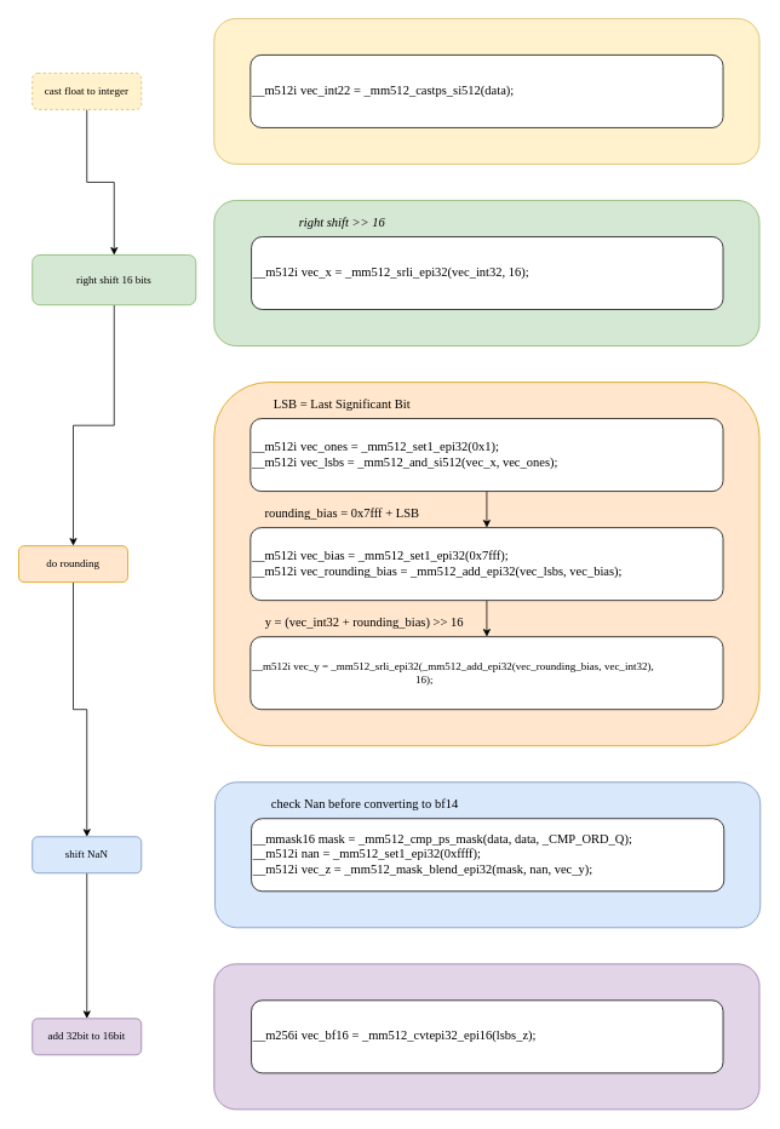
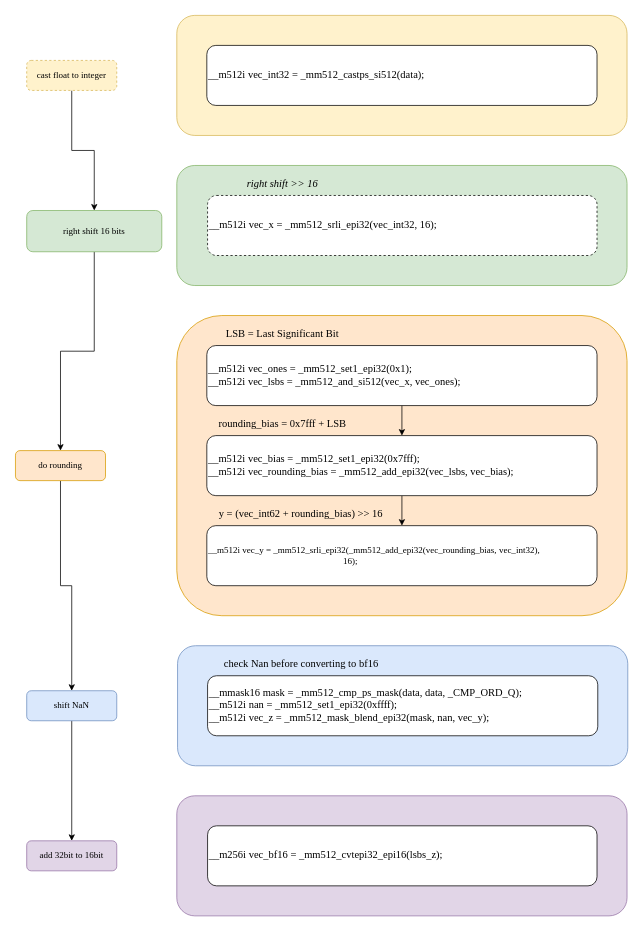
  <mxCell id="0" />
  <mxCell id="1" parent="0" />
  <mxCell id="2" value="" style="rounded=1;whiteSpace=wrap;html=1;fillColor=#e1d5e7;strokeColor=#9673a6;fontFamily=Comic Sans MS;" vertex="1" parent="1"><mxGeometry x="235" y="1060" width="600" height="160" as="geometry" /></mxCell>
  <mxCell id="3" value="" style="edgeStyle=orthogonalEdgeStyle;rounded=0;orthogonalLoop=1;jettySize=auto;html=1;fontFamily=Comic Sans MS;" edge="1" parent="1" source="4" target="6"><mxGeometry relative="1" as="geometry" /></mxCell>
  <mxCell id="4" value="cast float to integer" style="rounded=1;whiteSpace=wrap;html=1;fillColor=#fff2cc;strokeColor=#d6b656;fontFamily=Comic Sans MS;dashed=1;" vertex="1" parent="1"><mxGeometry x="35" y="80" width="120" height="40" as="geometry" /></mxCell>
  <mxCell id="5" value="" style="edgeStyle=orthogonalEdgeStyle;rounded=0;orthogonalLoop=1;jettySize=auto;html=1;fontFamily=Comic Sans MS;" edge="1" parent="1" source="6" target="8"><mxGeometry relative="1" as="geometry" /></mxCell>
  <mxCell id="6" value="right shift 16 bits" style="rounded=1;whiteSpace=wrap;html=1;fillColor=#d5e8d4;strokeColor=#82b366;fontFamily=Comic Sans MS;" vertex="1" parent="1"><mxGeometry x="35" y="280" width="180" height="55" as="geometry" /></mxCell>
  <mxCell id="7" value="" style="edgeStyle=orthogonalEdgeStyle;rounded=0;orthogonalLoop=1;jettySize=auto;html=1;fontFamily=Comic Sans MS;" edge="1" parent="1" source="8" target="10"><mxGeometry relative="1" as="geometry" /></mxCell>
  <mxCell id="8" value="do rounding" style="rounded=1;whiteSpace=wrap;html=1;fillColor=#ffe6cc;strokeColor=#d79b00;fontFamily=Comic Sans MS;" vertex="1" parent="1"><mxGeometry x="20" y="600" width="120" height="40" as="geometry" /></mxCell>
  <mxCell id="9" value="" style="edgeStyle=orthogonalEdgeStyle;rounded=0;orthogonalLoop=1;jettySize=auto;html=1;fontFamily=Comic Sans MS;" edge="1" parent="1" source="10" target="11"><mxGeometry relative="1" as="geometry" /></mxCell>
  <mxCell id="10" value="shift NaN" style="rounded=1;whiteSpace=wrap;html=1;fillColor=#dae8fc;strokeColor=#6c8ebf;fontFamily=Comic Sans MS;" vertex="1" parent="1"><mxGeometry x="35" y="920" width="120" height="40" as="geometry" /></mxCell>
  <mxCell id="11" value="add 32bit to 16bit" style="rounded=1;whiteSpace=wrap;html=1;fillColor=#e1d5e7;strokeColor=#9673a6;fontFamily=Comic Sans MS;" vertex="1" parent="1"><mxGeometry x="35" y="1120" width="120" height="40" as="geometry" /></mxCell>
  <mxCell id="12" value="" style="group;fontFamily=Comic Sans MS;" vertex="1" connectable="0" parent="1"><mxGeometry x="236" y="860" width="600" height="160" as="geometry" /></mxCell>
  <mxCell id="13" value="" style="rounded=1;whiteSpace=wrap;html=1;fillColor=#dae8fc;strokeColor=#6c8ebf;movable=1;resizable=1;rotatable=1;deletable=1;editable=1;locked=0;connectable=1;fontFamily=Comic Sans MS;" vertex="1" parent="12"><mxGeometry width="600" height="160" as="geometry" /></mxCell>
  <mxCell id="14" value="&lt;div style=&quot;font-size: 14px;&quot;&gt;&lt;font style=&quot;font-size: 14px;&quot;&gt;__mmask16 mask = _mm512_cmp_ps_mask(data, data, _CMP_ORD_Q);&lt;/font&gt;&lt;/div&gt;&lt;div style=&quot;font-size: 14px;&quot;&gt;&lt;font style=&quot;font-size: 14px;&quot;&gt;__m512i nan = _mm512_set1_epi32(0xffff);&lt;/font&gt;&lt;/div&gt;&lt;div style=&quot;font-size: 14px;&quot;&gt;&lt;font style=&quot;font-size: 14px;&quot;&gt;__m512i vec_z = _mm512_mask_blend_epi32(mask, nan, vec_y);&lt;/font&gt;&lt;/div&gt;" style="rounded=1;whiteSpace=wrap;html=1;align=left;movable=1;resizable=1;rotatable=1;deletable=1;editable=1;locked=0;connectable=1;fontFamily=Comic Sans MS;" vertex="1" parent="12"><mxGeometry x="40" y="40" width="520" height="80" as="geometry" /></mxCell>
- <mxCell id="15" value="&lt;font style=&quot;font-size: 14px;&quot;&gt;check Nan before converting to bf14&lt;/font&gt;" style="text;html=1;align=center;verticalAlign=middle;whiteSpace=wrap;rounded=0;fontFamily=Comic Sans MS;" vertex="1" parent="12"><mxGeometry x="40" y="10" width="250" height="30" as="geometry" /></mxCell>
+ <mxCell id="15" value="&lt;font style=&quot;font-size: 14px;&quot;&gt;check Nan before converting to bf16&lt;/font&gt;" style="text;html=1;align=center;verticalAlign=middle;whiteSpace=wrap;rounded=0;fontFamily=Comic Sans MS;" vertex="1" parent="12"><mxGeometry x="40" y="10" width="250" height="30" as="geometry" /></mxCell>
  <mxCell id="16" value="" style="group;fontFamily=Comic Sans MS;" vertex="1" connectable="0" parent="1"><mxGeometry x="235" width="600" height="160" as="geometry" y="220" /></mxCell>
  <mxCell id="17" value="" style="rounded=1;whiteSpace=wrap;html=1;fillColor=#d5e8d4;strokeColor=#82b366;fontFamily=Comic Sans MS;" vertex="1" parent="16"><mxGeometry width="600" height="160" as="geometry" /></mxCell>
- <mxCell id="18" value="&lt;font style=&quot;font-size: 14px;&quot;&gt;__m512i vec_x = _mm512_srli_epi32(vec_int32, 16);&lt;/font&gt;" style="rounded=1;whiteSpace=wrap;html=1;align=left;fontFamily=Comic Sans MS;" vertex="1" parent="16"><mxGeometry x="41" y="40" width="519" height="80" as="geometry" /></mxCell>
+ <mxCell id="18" value="&lt;font style=&quot;font-size: 14px;&quot;&gt;__m512i vec_x = _mm512_srli_epi32(vec_int32, 16);&lt;/font&gt;" style="rounded=1;whiteSpace=wrap;html=1;align=left;fontFamily=Comic Sans MS;dashed=1;" vertex="1" parent="16"><mxGeometry x="41" y="40" width="519" height="80" as="geometry" /></mxCell>
  <mxCell id="19" value="&lt;font size=&quot;1&quot; style=&quot;&quot;&gt;&lt;i style=&quot;font-size: 14px;&quot;&gt;right shift &amp;gt;&amp;gt; 16&lt;/i&gt;&lt;/font&gt;" style="text;html=1;align=center;verticalAlign=middle;whiteSpace=wrap;rounded=0;fontFamily=Comic Sans MS;" vertex="1" parent="16"><mxGeometry x="41" y="10" width="200" height="30" as="geometry" /></mxCell>
  <mxCell id="20" value="" style="rounded=1;whiteSpace=wrap;html=1;fillColor=#ffe6cc;strokeColor=#d79b00;movable=0;resizable=0;rotatable=0;deletable=0;editable=0;locked=1;connectable=0;container=0;" vertex="1" parent="1"><mxGeometry x="235" y="420" width="600" height="400" as="geometry" /></mxCell>
  <mxCell id="21" value="" style="edgeStyle=orthogonalEdgeStyle;rounded=0;orthogonalLoop=1;jettySize=auto;html=1;movable=0;resizable=0;rotatable=0;deletable=0;editable=0;locked=1;connectable=0;" edge="1" parent="1" source="22" target="24"><mxGeometry relative="1" as="geometry" /></mxCell>
  <mxCell id="22" value="&lt;div style=&quot;font-size: 14px;&quot;&gt;&lt;font style=&quot;font-size: 14px;&quot;&gt;__m512i vec_ones = _mm512_set1_epi32(0x1);&lt;/font&gt;&lt;/div&gt;&lt;div style=&quot;font-size: 14px;&quot;&gt;&lt;font style=&quot;font-size: 14px;&quot;&gt;__m512i vec_lsbs = _mm512_and_si512(vec_x, vec_ones);&lt;/font&gt;&lt;/div&gt;" style="rounded=1;whiteSpace=wrap;html=1;align=left;movable=1;resizable=1;rotatable=1;deletable=1;editable=1;locked=0;connectable=1;fontFamily=Comic Sans MS;" vertex="1" parent="1"><mxGeometry x="275" y="460" width="520" height="80" as="geometry" /></mxCell>
  <mxCell id="23" value="" style="edgeStyle=orthogonalEdgeStyle;rounded=0;orthogonalLoop=1;jettySize=auto;html=1;movable=0;resizable=0;rotatable=0;deletable=0;editable=0;locked=1;connectable=0;" edge="1" parent="1" source="24" target="25"><mxGeometry relative="1" as="geometry" /></mxCell>
  <mxCell id="24" value="&lt;div style=&quot;font-size: 14px;&quot;&gt;&lt;font style=&quot;font-size: 14px;&quot;&gt;__m512i vec_bias = _mm512_set1_epi32(0x7fff);&lt;/font&gt;&lt;/div&gt;&lt;div style=&quot;font-size: 14px;&quot;&gt;&lt;font style=&quot;font-size: 14px;&quot;&gt;__m512i vec_rounding_bias = _mm512_add_epi32(vec_lsbs, vec_bias);&lt;/font&gt;&lt;/div&gt;" style="rounded=1;whiteSpace=wrap;html=1;align=left;movable=1;resizable=1;rotatable=1;deletable=1;editable=1;locked=0;connectable=1;fontFamily=Comic Sans MS;" vertex="1" parent="1"><mxGeometry x="275" y="580" width="520" height="80" as="geometry" /></mxCell>
  <mxCell id="25" value="&lt;font style=&quot;font-size: 12px;&quot;&gt;__m512i vec_y = _mm512_srli_epi32(_mm512_add_epi32(vec_rounding_bias, vec_int32),&lt;/font&gt;&lt;div style=&quot;&quot;&gt;&lt;font style=&quot;font-size: 12px;&quot;&gt;&amp;nbsp; &amp;nbsp; &amp;nbsp; &amp;nbsp; &amp;nbsp; &amp;nbsp; &amp;nbsp; &amp;nbsp; &amp;nbsp; &amp;nbsp; &amp;nbsp; &amp;nbsp; &amp;nbsp; &amp;nbsp; &amp;nbsp; &amp;nbsp; &amp;nbsp; &amp;nbsp; &amp;nbsp; &amp;nbsp; &amp;nbsp; &amp;nbsp; &amp;nbsp; &amp;nbsp; &amp;nbsp; &amp;nbsp; &amp;nbsp; &amp;nbsp; &amp;nbsp; &amp;nbsp; 16);&lt;/font&gt;&lt;/div&gt;" style="rounded=1;whiteSpace=wrap;html=1;align=left;movable=1;resizable=1;rotatable=1;deletable=1;editable=1;locked=0;connectable=1;fontFamily=Comic Sans MS;" vertex="1" parent="1"><mxGeometry x="275" y="700" width="520" height="80" as="geometry" /></mxCell>
  <mxCell id="26" value="&lt;font style=&quot;font-size: 14px;&quot;&gt;__m256i vec_bf16 = _mm512_cvtepi32_epi16(lsbs_z);&lt;/font&gt;" style="rounded=1;whiteSpace=wrap;html=1;align=left;fontFamily=Comic Sans MS;" vertex="1" parent="1"><mxGeometry x="276" y="1100" width="519" height="80" as="geometry" /></mxCell>
  <mxCell id="27" value="" style="group;fontFamily=Comic Sans MS;" vertex="1" connectable="0" parent="1"><mxGeometry x="235" y="20" width="600" height="160" as="geometry" /></mxCell>
  <mxCell id="28" value="" style="rounded=1;whiteSpace=wrap;html=1;fillColor=#fff2cc;strokeColor=#d6b656;fontFamily=Comic Sans MS;" vertex="1" parent="27"><mxGeometry width="600" height="160" as="geometry" /></mxCell>
- <mxCell id="29" value="&lt;div&gt;&lt;span style=&quot;background-color: initial;&quot;&gt;&lt;font style=&quot;font-size: 14px;&quot;&gt;__m512i vec_int22 = _mm512_castps_si512(data);&lt;/font&gt;&lt;/span&gt;&lt;/div&gt;" style="rounded=1;whiteSpace=wrap;html=1;align=left;fontFamily=Comic Sans MS;" vertex="1" parent="27"><mxGeometry x="40" y="40" width="520" height="80" as="geometry" /></mxCell>
+ <mxCell id="29" value="&lt;div&gt;&lt;span style=&quot;background-color: initial;&quot;&gt;&lt;font style=&quot;font-size: 14px;&quot;&gt;__m512i vec_int32 = _mm512_castps_si512(data);&lt;/font&gt;&lt;/span&gt;&lt;/div&gt;" style="rounded=1;whiteSpace=wrap;html=1;align=left;fontFamily=Comic Sans MS;" vertex="1" parent="27"><mxGeometry x="40" y="40" width="520" height="80" as="geometry" /></mxCell>
  <mxCell id="30" value="&lt;font style=&quot;font-size: 14px;&quot;&gt;rounding_bias = 0x7fff + LSB&lt;/font&gt;" style="text;html=1;align=center;verticalAlign=middle;whiteSpace=wrap;rounded=0;fontFamily=Comic Sans MS;" vertex="1" parent="1"><mxGeometry x="276" y="550" width="200" height="30" as="geometry" /></mxCell>
  <mxCell id="31" value="&lt;font style=&quot;font-size: 14px;&quot;&gt;LSB = Last Significant Bit&lt;/font&gt;" style="text;html=1;align=center;verticalAlign=middle;whiteSpace=wrap;rounded=0;fontFamily=Comic Sans MS;" vertex="1" parent="1"><mxGeometry x="276" y="430" width="200" height="30" as="geometry" /></mxCell>
- <mxCell id="32" value="&lt;font style=&quot;font-size: 14px;&quot;&gt;y = (vec_int32 + rounding_bias) &amp;gt;&amp;gt; 16&lt;/font&gt;" style="text;html=1;align=center;verticalAlign=middle;whiteSpace=wrap;rounded=0;fontFamily=Comic Sans MS;" vertex="1" parent="1"><mxGeometry x="276" y="670" width="249" height="30" as="geometry" /></mxCell>
+ <mxCell id="32" value="&lt;font style=&quot;font-size: 14px;&quot;&gt;y = (vec_int62 + rounding_bias) &amp;gt;&amp;gt; 16&lt;/font&gt;" style="text;html=1;align=center;verticalAlign=middle;whiteSpace=wrap;rounded=0;fontFamily=Comic Sans MS;" vertex="1" parent="1"><mxGeometry x="276" y="670" width="249" height="30" as="geometry" /></mxCell>
